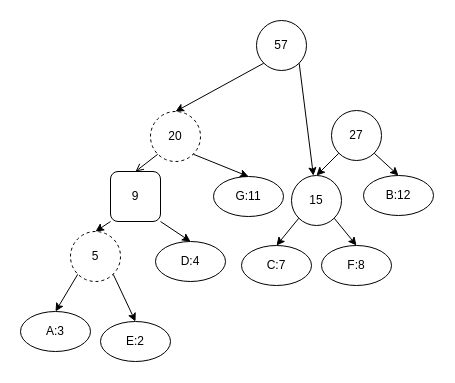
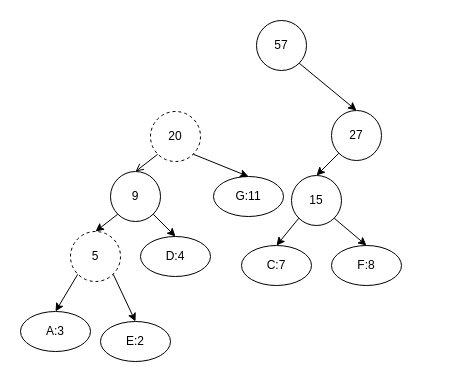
  <mxCell id="0" />
  <mxCell id="1" parent="0" />
  <mxCell id="2" value="A:3" style="ellipse;whiteSpace=wrap;html=1;" vertex="1" parent="1"><mxGeometry x="20" y="311" width="70" height="40" as="geometry" /></mxCell>
- <mxCell id="3" value="B:12" style="ellipse;whiteSpace=wrap;html=1;" vertex="1" parent="1"><mxGeometry x="363" y="175" width="70" height="40" as="geometry" /></mxCell>
  <mxCell id="4" value="C:7" style="ellipse;whiteSpace=wrap;html=1;" vertex="1" parent="1"><mxGeometry x="241" y="245" width="70" height="40" as="geometry" /></mxCell>
- <mxCell id="5" value="D:4" style="ellipse;whiteSpace=wrap;html=1;" vertex="1" parent="1"><mxGeometry x="155" y="241" width="70" height="40" as="geometry" /></mxCell>
+ <mxCell id="5" value="D:4" style="ellipse;whiteSpace=wrap;html=1;" vertex="1" parent="1"><mxGeometry x="140" y="236" width="70" height="40" as="geometry" /></mxCell>
  <mxCell id="6" value="E:2" style="ellipse;whiteSpace=wrap;html=1;" vertex="1" parent="1"><mxGeometry x="100" y="321" width="70" height="40" as="geometry" /></mxCell>
- <mxCell id="7" value="F:8" style="ellipse;whiteSpace=wrap;html=1;" vertex="1" parent="1"><mxGeometry x="321" y="245" width="70" height="40" as="geometry" /></mxCell>
+ <mxCell id="7" value="F:8" style="ellipse;whiteSpace=wrap;html=1;" vertex="1" parent="1"><mxGeometry x="331" y="245" width="70" height="40" as="geometry" /></mxCell>
  <mxCell id="8" value="G:11" style="ellipse;whiteSpace=wrap;html=1;" vertex="1" parent="1"><mxGeometry x="213" y="176" width="70" height="40" as="geometry" /></mxCell>
  <mxCell id="9" style="edgeStyle=none;html=1;exitX=0;exitY=1;exitDx=0;exitDy=0;entryX=0.5;entryY=0;entryDx=0;entryDy=0;" edge="1" parent="1" source="11" target="2"><mxGeometry relative="1" as="geometry" /></mxCell>
  <mxCell id="10" style="edgeStyle=none;html=1;exitX=1;exitY=1;exitDx=0;exitDy=0;entryX=0.5;entryY=0;entryDx=0;entryDy=0;" edge="1" parent="1" source="11" target="6"><mxGeometry relative="1" as="geometry" /></mxCell>
  <mxCell id="11" value="5" style="ellipse;whiteSpace=wrap;html=1;aspect=fixed;dashed=1;" vertex="1" parent="1"><mxGeometry x="70" y="231" width="50" height="50" as="geometry" /></mxCell>
  <mxCell id="12" style="edgeStyle=none;html=1;exitX=0;exitY=1;exitDx=0;exitDy=0;entryX=0.5;entryY=0;entryDx=0;entryDy=0;" edge="1" parent="1" source="14" target="11"><mxGeometry relative="1" as="geometry" /></mxCell>
  <mxCell id="13" style="edgeStyle=none;html=1;exitX=1;exitY=1;exitDx=0;exitDy=0;entryX=0.5;entryY=0;entryDx=0;entryDy=0;" edge="1" parent="1" source="14" target="5"><mxGeometry relative="1" as="geometry" /></mxCell>
- <mxCell id="14" value="9" style="whiteSpace=wrap;html=1;aspect=fixed;rounded=1;" vertex="1" parent="1"><mxGeometry x="110" y="171" width="50" height="50" as="geometry" /></mxCell>
+ <mxCell id="14" value="9" style="ellipse;whiteSpace=wrap;html=1;aspect=fixed;" vertex="1" parent="1"><mxGeometry x="110" y="171" width="50" height="50" as="geometry" /></mxCell>
  <mxCell id="15" style="edgeStyle=none;html=1;exitX=0;exitY=1;exitDx=0;exitDy=0;entryX=0.5;entryY=0;entryDx=0;entryDy=0;" edge="1" parent="1" source="17" target="4"><mxGeometry relative="1" as="geometry" /></mxCell>
  <mxCell id="16" style="edgeStyle=none;html=1;exitX=1;exitY=1;exitDx=0;exitDy=0;entryX=0.5;entryY=0;entryDx=0;entryDy=0;" edge="1" parent="1" source="17" target="7"><mxGeometry relative="1" as="geometry" /></mxCell>
  <mxCell id="17" value="15" style="ellipse;whiteSpace=wrap;html=1;aspect=fixed;" vertex="1" parent="1"><mxGeometry x="291" y="175" width="50" height="50" as="geometry" /></mxCell>
  <mxCell id="18" style="edgeStyle=none;html=1;exitX=0;exitY=1;exitDx=0;exitDy=0;entryX=0.5;entryY=0;entryDx=0;entryDy=0;endArrow=open;" edge="1" parent="1" source="20" target="14"><mxGeometry relative="1" as="geometry" /></mxCell>
  <mxCell id="19" style="edgeStyle=none;html=1;exitX=1;exitY=1;exitDx=0;exitDy=0;entryX=0.5;entryY=0;entryDx=0;entryDy=0;" edge="1" parent="1" source="20" target="8"><mxGeometry relative="1" as="geometry" /></mxCell>
  <mxCell id="20" value="20" style="ellipse;whiteSpace=wrap;html=1;aspect=fixed;dashed=1;" vertex="1" parent="1"><mxGeometry x="150" y="111" width="50" height="50" as="geometry" /></mxCell>
  <mxCell id="21" style="edgeStyle=none;html=1;exitX=0;exitY=1;exitDx=0;exitDy=0;entryX=0.5;entryY=0;entryDx=0;entryDy=0;" edge="1" parent="1" source="23" target="17"><mxGeometry relative="1" as="geometry" /></mxCell>
- <mxCell id="22" style="edgeStyle=none;html=1;exitX=1;exitY=1;exitDx=0;exitDy=0;entryX=0.5;entryY=0;entryDx=0;entryDy=0;" edge="1" parent="1" source="23" target="3"><mxGeometry relative="1" as="geometry" /></mxCell>
  <mxCell id="23" value="27" style="ellipse;whiteSpace=wrap;html=1;aspect=fixed;" vertex="1" parent="1"><mxGeometry x="331" y="110" width="50" height="50" as="geometry" /></mxCell>
- <mxCell id="24" style="edgeStyle=none;html=1;exitX=0;exitY=1;exitDx=0;exitDy=0;entryX=0.5;entryY=0;entryDx=0;entryDy=0;" edge="1" parent="1" source="26" target="20"><mxGeometry relative="1" as="geometry" /></mxCell>
- <mxCell id="25" style="edgeStyle=none;html=1;exitX=1;exitY=1;exitDx=0;exitDy=0;" edge="1" parent="1" source="26" target="17"><mxGeometry relative="1" as="geometry" /></mxCell>
+ <mxCell id="25" style="edgeStyle=none;html=1;exitX=1;exitY=1;exitDx=0;exitDy=0;entryX=0.5;entryY=0;entryDx=0;entryDy=0;" edge="1" parent="1" source="26" target="23"><mxGeometry relative="1" as="geometry" /></mxCell>
  <mxCell id="26" value="57" style="ellipse;whiteSpace=wrap;html=1;aspect=fixed;" vertex="1" parent="1"><mxGeometry x="256" y="20" width="50" height="50" as="geometry" /></mxCell>
